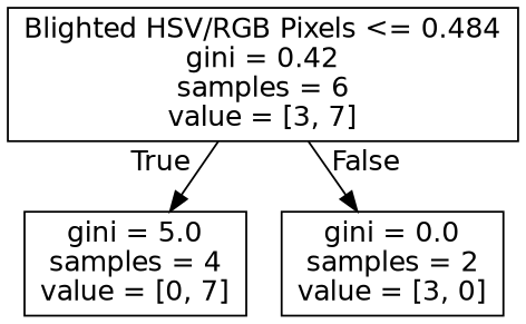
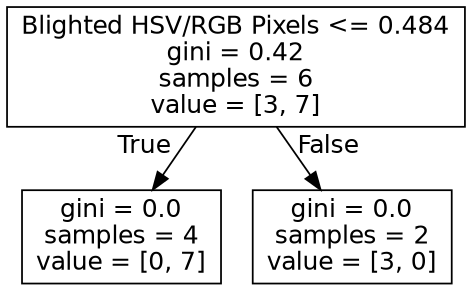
  digraph {
    node [fontname=helvetica shape=box]
    edge [fontname=helvetica labeldistance=2.5]
    n1 [label="Blighted HSV/RGB Pixels <= 0.484\ngini = 0.42\nsamples = 6\nvalue = [3, 7]"]
-   n2 [label="gini = 5.0\nsamples = 4\nvalue = [0, 7]"]
+   n2 [label="gini = 0.0\nsamples = 4\nvalue = [0, 7]"]
    n3 [label="gini = 0.0\nsamples = 2\nvalue = [3, 0]"]
    n1 -> n2 [headlabel=True labelangle=45]
    n1 -> n3 [headlabel=False labelangle=-45]
  }
